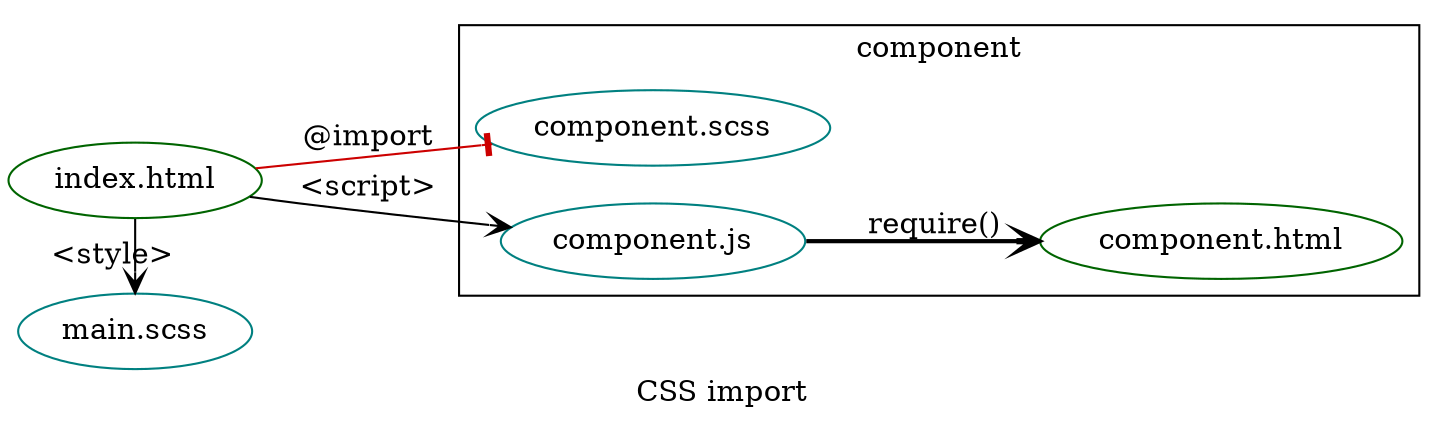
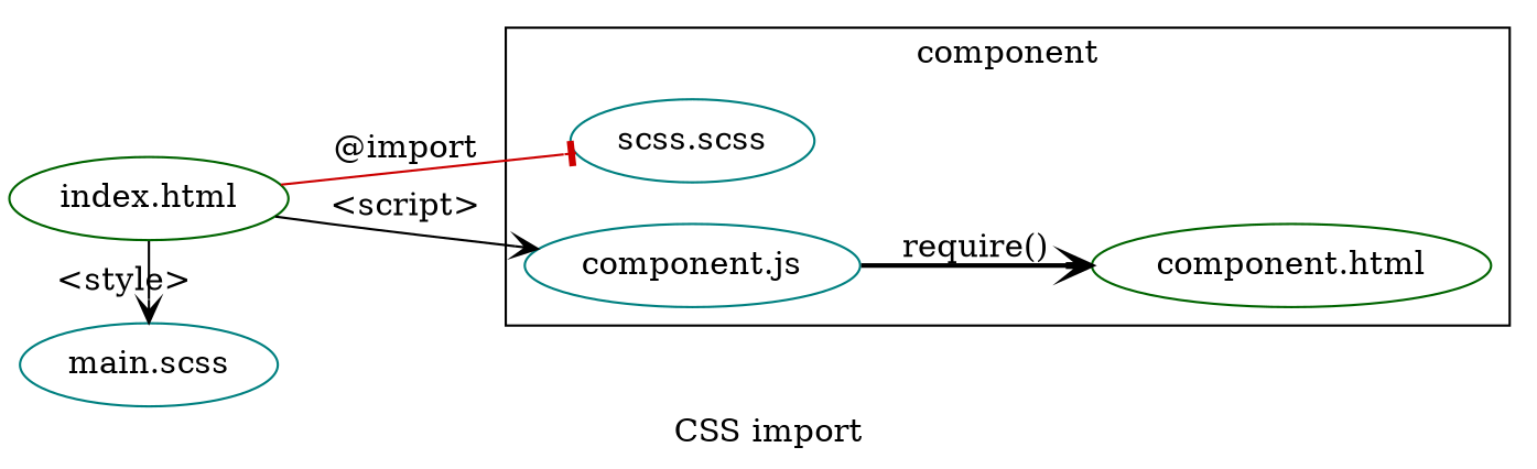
  digraph {
    label="CSS import"
    rankdir=LR
    node [color=teal]
    edge [arrowhead=vee style=solid]
    "index.html" [color=darkgreen]
    "main.scss"
-   "component.scss"
+   "component.scss" [label="scss.scss"]
    "component.js"
    "component.html" [color=darkgreen]
    subgraph sub_1 {
      rank=same
      "index.html"
      "main.scss"
    }
    subgraph cluster_2 {
      label=component
      "component.scss"
      "component.js"
      "component.html"
    }
    "index.html" -> "main.scss" [label="<style>"]
    "index.html" -> "component.scss" [arrowhead=tee color="#CC0000" label="@import"]
    "index.html" -> "component.js" [label="<script>"]
    "component.js" -> "component.html" [label="require()" style=bold]
  }
